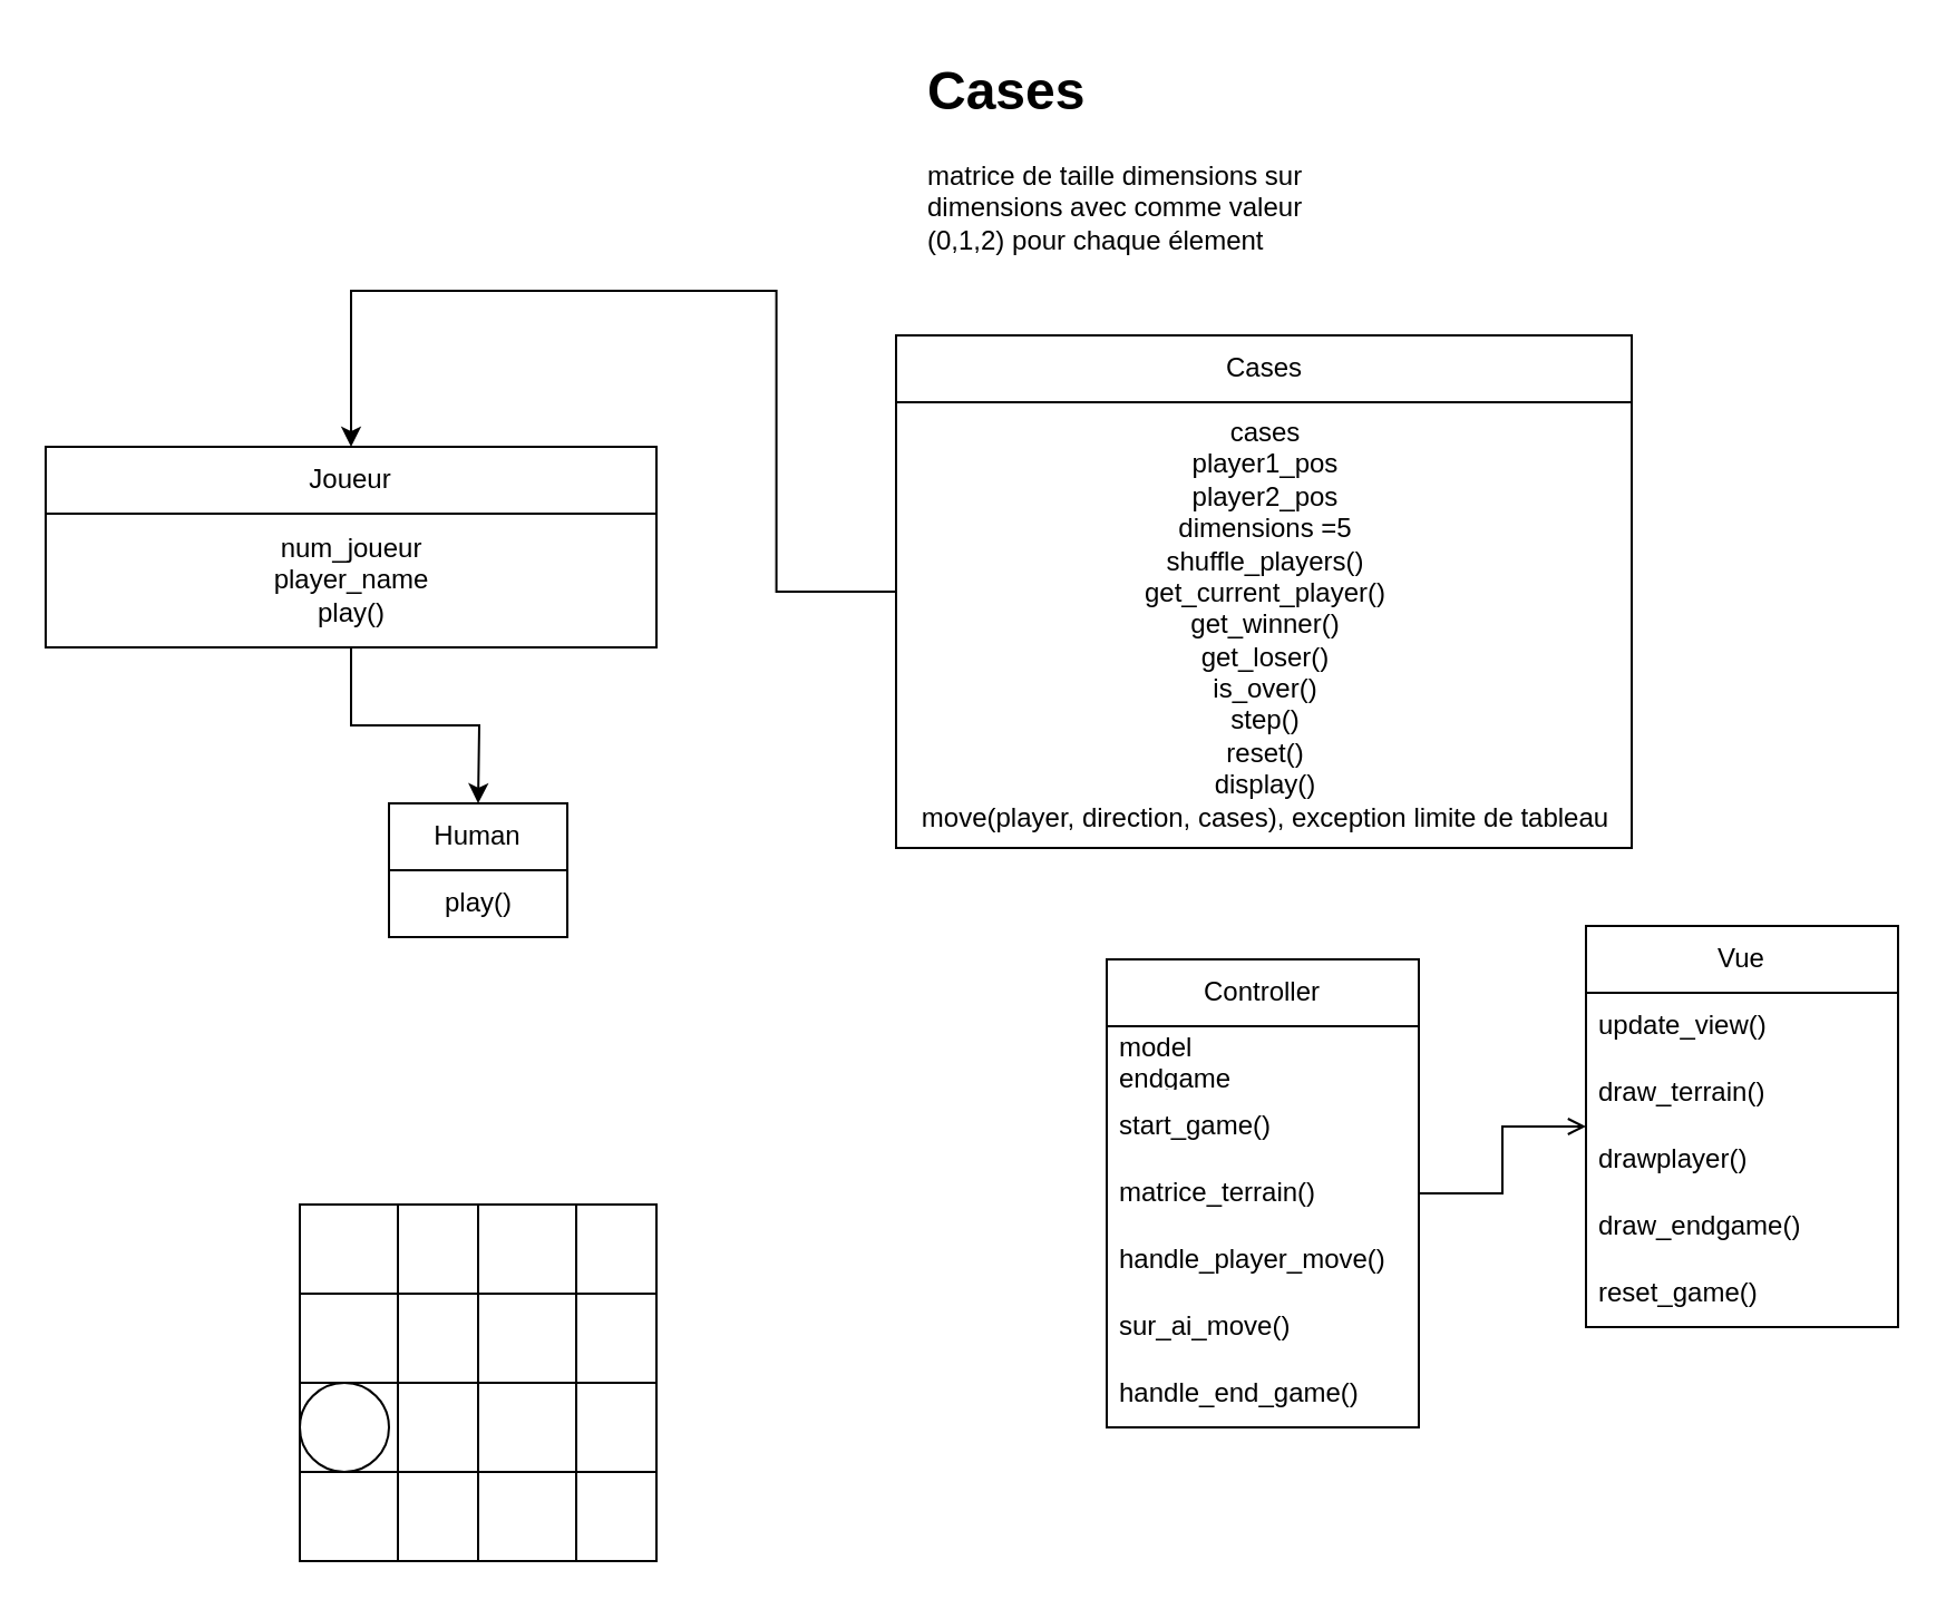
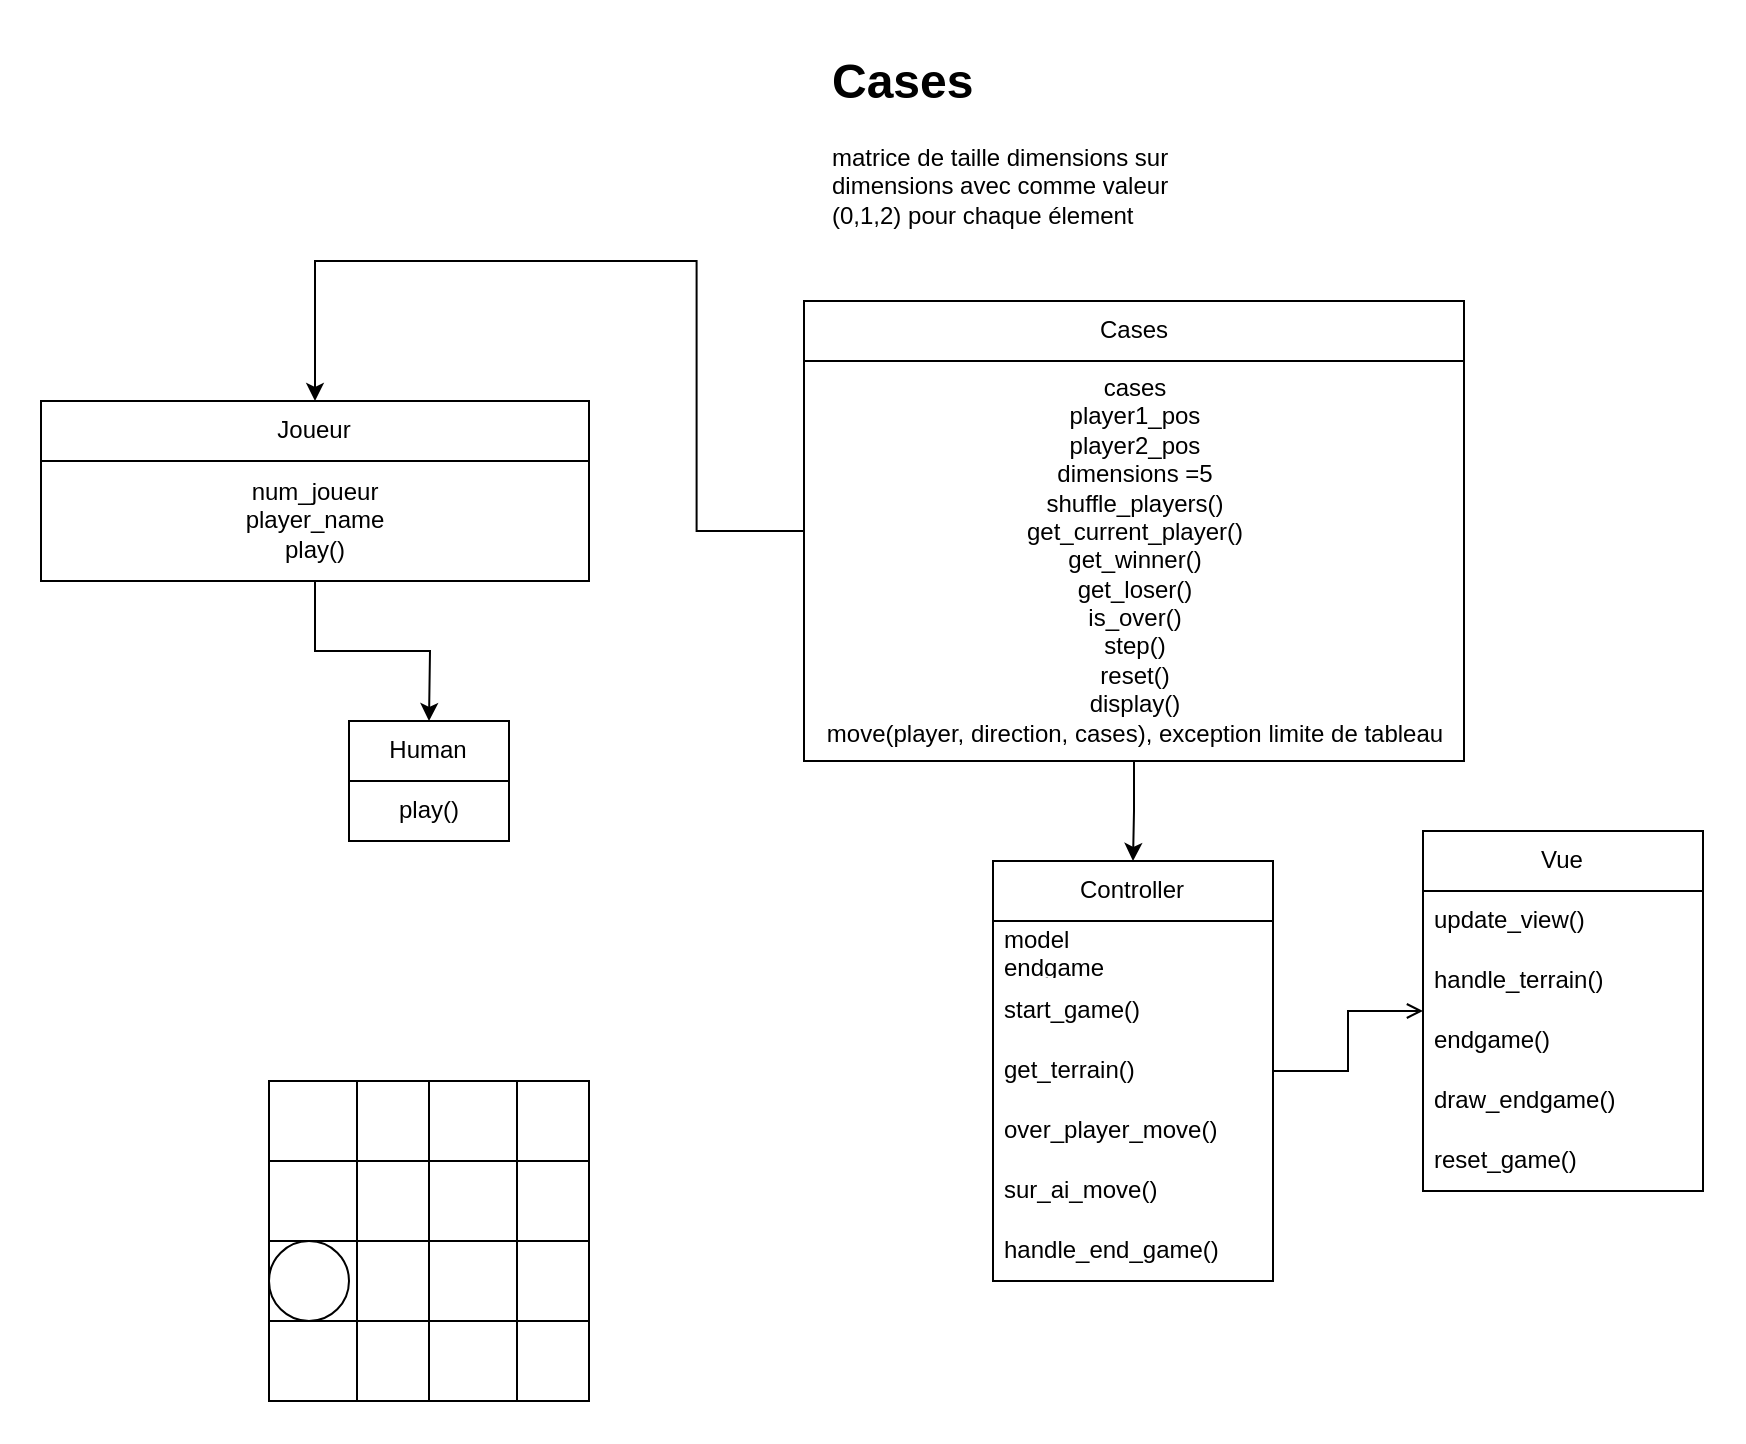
  <mxCell id="0" />
  <mxCell id="1" parent="0" />
  <mxCell id="2" style="edgeStyle=orthogonalEdgeStyle;rounded=0;orthogonalLoop=1;jettySize=auto;html=1;endArrow=open;" edge="1" parent="1" source="3" target="10"><mxGeometry relative="1" as="geometry" /></mxCell>
  <mxCell id="3" value="Controller" style="swimlane;fontStyle=0;childLayout=stackLayout;horizontal=1;startSize=30;horizontalStack=0;resizeParent=1;resizeParentMax=0;resizeLast=0;collapsible=1;marginBottom=0;whiteSpace=wrap;html=1;" vertex="1" parent="1"><mxGeometry x="496" y="430" width="140" height="210" as="geometry" /></mxCell>
  <mxCell id="4" value="model&lt;div&gt;endgame&lt;/div&gt;" style="text;strokeColor=none;fillColor=none;align=left;verticalAlign=middle;spacingLeft=4;spacingRight=4;overflow=hidden;points=[[0,0.5],[1,0.5]];portConstraint=eastwest;rotatable=0;whiteSpace=wrap;html=1;" vertex="1" parent="3"><mxGeometry y="30" width="140" height="30" as="geometry" /></mxCell>
  <mxCell id="5" value="start_game()" style="text;strokeColor=none;fillColor=none;align=left;verticalAlign=middle;spacingLeft=4;spacingRight=4;overflow=hidden;points=[[0,0.5],[1,0.5]];portConstraint=eastwest;rotatable=0;whiteSpace=wrap;html=1;" vertex="1" parent="3"><mxGeometry y="60" width="140" height="30" as="geometry" /></mxCell>
- <mxCell id="6" value="matrice_terrain()" style="text;strokeColor=none;fillColor=none;align=left;verticalAlign=middle;spacingLeft=4;spacingRight=4;overflow=hidden;points=[[0,0.5],[1,0.5]];portConstraint=eastwest;rotatable=0;whiteSpace=wrap;html=1;" vertex="1" parent="3"><mxGeometry y="90" width="140" height="30" as="geometry" /></mxCell>
- <mxCell id="7" value="handle_player_move()" style="text;strokeColor=none;fillColor=none;align=left;verticalAlign=middle;spacingLeft=4;spacingRight=4;overflow=hidden;points=[[0,0.5],[1,0.5]];portConstraint=eastwest;rotatable=0;whiteSpace=wrap;html=1;" vertex="1" parent="3"><mxGeometry y="120" width="140" height="30" as="geometry" /></mxCell>
+ <mxCell id="6" value="get_terrain()" style="text;strokeColor=none;fillColor=none;align=left;verticalAlign=middle;spacingLeft=4;spacingRight=4;overflow=hidden;points=[[0,0.5],[1,0.5]];portConstraint=eastwest;rotatable=0;whiteSpace=wrap;html=1;" vertex="1" parent="3"><mxGeometry y="90" width="140" height="30" as="geometry" /></mxCell>
+ <mxCell id="7" value="over_player_move()" style="text;strokeColor=none;fillColor=none;align=left;verticalAlign=middle;spacingLeft=4;spacingRight=4;overflow=hidden;points=[[0,0.5],[1,0.5]];portConstraint=eastwest;rotatable=0;whiteSpace=wrap;html=1;" vertex="1" parent="3"><mxGeometry y="120" width="140" height="30" as="geometry" /></mxCell>
  <mxCell id="8" value="sur_ai_move()" style="text;strokeColor=none;fillColor=none;align=left;verticalAlign=middle;spacingLeft=4;spacingRight=4;overflow=hidden;points=[[0,0.5],[1,0.5]];portConstraint=eastwest;rotatable=0;whiteSpace=wrap;html=1;" vertex="1" parent="3"><mxGeometry y="150" width="140" height="30" as="geometry" /></mxCell>
  <mxCell id="9" value="handle_end_game()" style="text;strokeColor=none;fillColor=none;align=left;verticalAlign=middle;spacingLeft=4;spacingRight=4;overflow=hidden;points=[[0,0.5],[1,0.5]];portConstraint=eastwest;rotatable=0;whiteSpace=wrap;html=1;" vertex="1" parent="3"><mxGeometry y="180" width="140" height="30" as="geometry" /></mxCell>
  <mxCell id="10" value="Vue" style="swimlane;fontStyle=0;childLayout=stackLayout;horizontal=1;startSize=30;horizontalStack=0;resizeParent=1;resizeParentMax=0;resizeLast=0;collapsible=1;marginBottom=0;whiteSpace=wrap;html=1;" vertex="1" parent="1"><mxGeometry x="711" y="415" width="140" height="180" as="geometry" /></mxCell>
  <mxCell id="11" value="update_view()" style="text;strokeColor=none;fillColor=none;align=left;verticalAlign=middle;spacingLeft=4;spacingRight=4;overflow=hidden;points=[[0,0.5],[1,0.5]];portConstraint=eastwest;rotatable=0;whiteSpace=wrap;html=1;" vertex="1" parent="10"><mxGeometry y="30" width="140" height="30" as="geometry" /></mxCell>
- <mxCell id="12" value="draw_terrain()" style="text;strokeColor=none;fillColor=none;align=left;verticalAlign=middle;spacingLeft=4;spacingRight=4;overflow=hidden;points=[[0,0.5],[1,0.5]];portConstraint=eastwest;rotatable=0;whiteSpace=wrap;html=1;" vertex="1" parent="10"><mxGeometry y="60" width="140" height="30" as="geometry" /></mxCell>
- <mxCell id="13" value="drawplayer()" style="text;strokeColor=none;fillColor=none;align=left;verticalAlign=middle;spacingLeft=4;spacingRight=4;overflow=hidden;points=[[0,0.5],[1,0.5]];portConstraint=eastwest;rotatable=0;whiteSpace=wrap;html=1;" vertex="1" parent="10"><mxGeometry y="90" width="140" height="30" as="geometry" /></mxCell>
+ <mxCell id="12" value="handle_terrain()" style="text;strokeColor=none;fillColor=none;align=left;verticalAlign=middle;spacingLeft=4;spacingRight=4;overflow=hidden;points=[[0,0.5],[1,0.5]];portConstraint=eastwest;rotatable=0;whiteSpace=wrap;html=1;" vertex="1" parent="10"><mxGeometry y="60" width="140" height="30" as="geometry" /></mxCell>
+ <mxCell id="13" value="endgame()" style="text;strokeColor=none;fillColor=none;align=left;verticalAlign=middle;spacingLeft=4;spacingRight=4;overflow=hidden;points=[[0,0.5],[1,0.5]];portConstraint=eastwest;rotatable=0;whiteSpace=wrap;html=1;" vertex="1" parent="10"><mxGeometry y="90" width="140" height="30" as="geometry" /></mxCell>
  <mxCell id="14" value="draw_endgame()" style="text;strokeColor=none;fillColor=none;align=left;verticalAlign=middle;spacingLeft=4;spacingRight=4;overflow=hidden;points=[[0,0.5],[1,0.5]];portConstraint=eastwest;rotatable=0;whiteSpace=wrap;html=1;" vertex="1" parent="10"><mxGeometry y="120" width="140" height="30" as="geometry" /></mxCell>
  <mxCell id="15" value="reset_game()" style="text;strokeColor=none;fillColor=none;align=left;verticalAlign=middle;spacingLeft=4;spacingRight=4;overflow=hidden;points=[[0,0.5],[1,0.5]];portConstraint=eastwest;rotatable=0;whiteSpace=wrap;html=1;" vertex="1" parent="10"><mxGeometry y="150" width="140" height="30" as="geometry" /></mxCell>
  <mxCell id="16" style="edgeStyle=orthogonalEdgeStyle;rounded=0;orthogonalLoop=1;jettySize=auto;html=1;entryX=0.5;entryY=0;entryDx=0;entryDy=0;" edge="1" parent="1" source="17" target="19"><mxGeometry relative="1" as="geometry" /></mxCell>
  <mxCell id="17" value="Cases" style="swimlane;fontStyle=0;childLayout=stackLayout;horizontal=1;startSize=30;horizontalStack=0;resizeParent=1;resizeParentMax=0;resizeLast=0;collapsible=1;marginBottom=0;whiteSpace=wrap;html=1;" vertex="1" parent="1"><mxGeometry x="401.5" y="150" width="330" height="230" as="geometry" /></mxCell>
  <mxCell id="18" value="&lt;div&gt;&lt;div&gt;cases&lt;/div&gt;&lt;div&gt;player1_pos&lt;/div&gt;&lt;div&gt;player2_pos&lt;/div&gt;&lt;div&gt;dimensions =5&lt;br&gt;&lt;div&gt;&lt;span style=&quot;background-color: transparent; color: light-dark(rgb(0, 0, 0), rgb(255, 255, 255));&quot;&gt;shuffle_players()&lt;/span&gt;&lt;/div&gt;&lt;/div&gt;&lt;div&gt;get_current_player()&lt;/div&gt;&lt;div&gt;get_winner()&lt;/div&gt;&lt;div&gt;get_loser()&lt;/div&gt;&lt;div&gt;is_over()&lt;div&gt;&lt;/div&gt;&lt;/div&gt;&lt;div&gt;step()&lt;/div&gt;&lt;div&gt;reset()&lt;/div&gt;&lt;div&gt;display()&lt;/div&gt;&lt;div&gt;move(player, direction, cases), exception limite de tableau&lt;/div&gt;&lt;/div&gt;" style="text;html=1;align=center;verticalAlign=middle;resizable=0;points=[];autosize=1;strokeColor=none;fillColor=none;" vertex="1" parent="17"><mxGeometry y="30" width="330" height="200" as="geometry" /></mxCell>
  <mxCell id="19" value="Joueur" style="swimlane;fontStyle=0;childLayout=stackLayout;horizontal=1;startSize=30;horizontalStack=0;resizeParent=1;resizeParentMax=0;resizeLast=0;collapsible=1;marginBottom=0;whiteSpace=wrap;html=1;" vertex="1" parent="1"><mxGeometry x="20" y="200" width="274" height="90" as="geometry" /></mxCell>
  <mxCell id="20" style="edgeStyle=orthogonalEdgeStyle;rounded=0;orthogonalLoop=1;jettySize=auto;html=1;" edge="1" parent="19" source="21"><mxGeometry relative="1" as="geometry"><mxPoint x="194.0" y="160" as="targetPoint" /></mxGeometry></mxCell>
  <mxCell id="21" value="&lt;div&gt;num_joueur&lt;/div&gt;&lt;div&gt;&lt;span style=&quot;background-color: transparent; color: light-dark(rgb(0, 0, 0), rgb(255, 255, 255));&quot;&gt;player_name&lt;/span&gt;&lt;/div&gt;&lt;div&gt;&lt;span style=&quot;background-color: transparent; color: light-dark(rgb(0, 0, 0), rgb(255, 255, 255));&quot;&gt;play()&lt;/span&gt;&lt;/div&gt;" style="text;html=1;align=center;verticalAlign=middle;resizable=0;points=[];autosize=1;strokeColor=none;fillColor=none;" vertex="1" parent="19"><mxGeometry y="30" width="274" height="60" as="geometry" /></mxCell>
  <mxCell id="22" value="" style="shape=internalStorage;whiteSpace=wrap;html=1;backgroundOutline=1;dx=44;dy=40;" vertex="1" parent="1"><mxGeometry x="134" y="540" width="80" height="80" as="geometry" /></mxCell>
  <mxCell id="23" value="" style="shape=internalStorage;whiteSpace=wrap;html=1;backgroundOutline=1;dx=44;dy=40;" vertex="1" parent="1"><mxGeometry x="214" y="540" width="80" height="80" as="geometry" /></mxCell>
  <mxCell id="24" value="" style="shape=internalStorage;whiteSpace=wrap;html=1;backgroundOutline=1;dx=44;dy=40;" vertex="1" parent="1"><mxGeometry x="134" y="620" width="80" height="80" as="geometry" /></mxCell>
  <mxCell id="25" value="" style="shape=internalStorage;whiteSpace=wrap;html=1;backgroundOutline=1;dx=44;dy=40;" vertex="1" parent="1"><mxGeometry x="214" y="620" width="80" height="80" as="geometry" /></mxCell>
  <mxCell id="26" value="" style="ellipse;whiteSpace=wrap;html=1;" vertex="1" parent="1"><mxGeometry x="134" y="620" width="40" height="40" as="geometry" /></mxCell>
  <mxCell id="27" value="&lt;h1 style=&quot;margin-top: 0px;&quot;&gt;&lt;span style=&quot;background-color: transparent; color: light-dark(rgb(0, 0, 0), rgb(255, 255, 255));&quot;&gt;Cases&lt;/span&gt;&lt;/h1&gt;&lt;div&gt;&lt;span style=&quot;background-color: transparent; color: light-dark(rgb(0, 0, 0), rgb(255, 255, 255));&quot;&gt;matrice de taille dimensions sur dimensions avec comme valeur (0,1,2) pour chaque élement&lt;/span&gt;&lt;/div&gt;" style="text;html=1;whiteSpace=wrap;overflow=hidden;rounded=0;" vertex="1" parent="1"><mxGeometry x="414" y="20" width="180" height="120" as="geometry" /></mxCell>
+ <mxCell id="28" style="edgeStyle=orthogonalEdgeStyle;rounded=0;orthogonalLoop=1;jettySize=auto;html=1;" edge="1" parent="1" source="17" target="3"><mxGeometry relative="1" as="geometry"><mxPoint x="484" y="215" as="sourcePoint" /><mxPoint x="414" y="510" as="targetPoint" /></mxGeometry></mxCell>
  <mxCell id="29" value="Human" style="swimlane;fontStyle=0;childLayout=stackLayout;horizontal=1;startSize=30;horizontalStack=0;resizeParent=1;resizeParentMax=0;resizeLast=0;collapsible=1;marginBottom=0;whiteSpace=wrap;html=1;" vertex="1" parent="1"><mxGeometry x="174" y="360" width="80" height="60" as="geometry" /></mxCell>
  <mxCell id="30" value="play()" style="text;html=1;align=center;verticalAlign=middle;resizable=0;points=[];autosize=1;strokeColor=none;fillColor=none;" vertex="1" parent="29"><mxGeometry y="30" width="80" height="30" as="geometry" /></mxCell>
